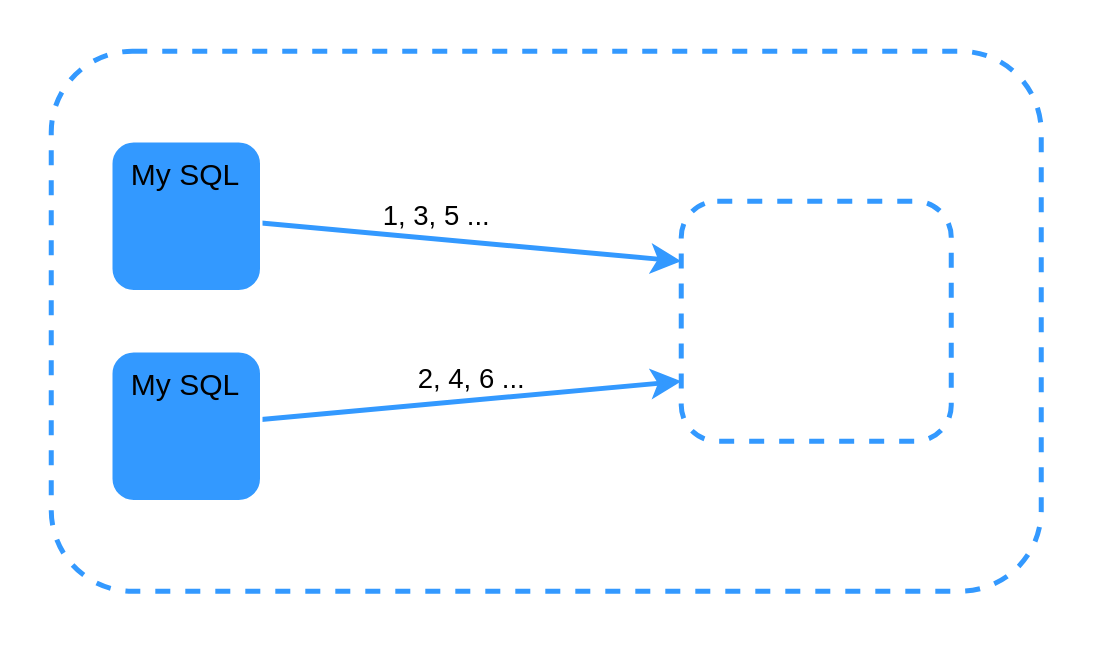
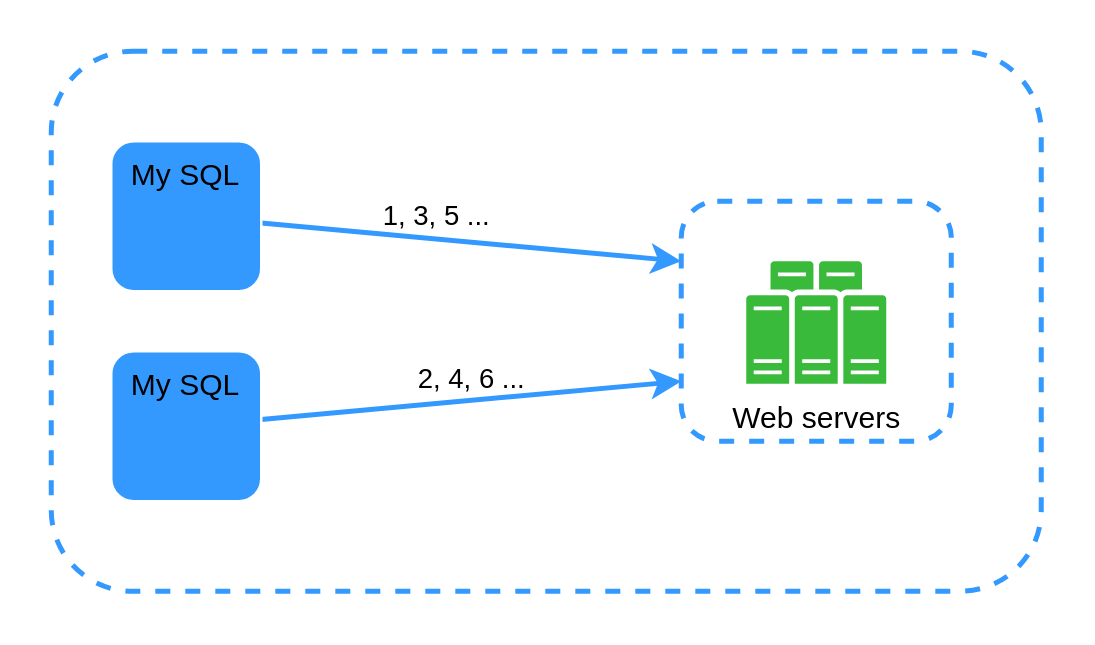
  <mxCell id="0" />
  <mxCell id="1" parent="0" />
  <mxCell id="2" value="" style="rounded=1;whiteSpace=wrap;html=1;strokeColor=#3399FF;align=center;verticalAlign=middle;fontFamily=Helvetica;fontSize=12;fontColor=default;labelBackgroundColor=default;fillColor=none;strokeWidth=2;dashed=1;" vertex="1" parent="1"><mxGeometry x="20" y="20" width="396" height="216" as="geometry" /></mxCell>
  <mxCell id="3" style="rounded=0;orthogonalLoop=1;jettySize=auto;html=1;entryX=0;entryY=0.25;entryDx=0;entryDy=0;strokeWidth=2;strokeColor=#3399FF;labelBackgroundColor=none;fontColor=default;" edge="1" parent="1" source="5" target="8"><mxGeometry relative="1" as="geometry" /></mxCell>
  <mxCell id="4" value="1, 3, 5 ..." style="edgeLabel;html=1;align=center;verticalAlign=bottom;resizable=0;points=[];labelBackgroundColor=none;fontColor=default;" connectable="0" vertex="1" parent="3"><mxGeometry x="-0.176" y="1" relative="1" as="geometry"><mxPoint as="offset" /></mxGeometry></mxCell>
  <mxCell id="5" value="My SQL" style="rounded=1;whiteSpace=wrap;html=1;strokeColor=#FFFFFF;align=center;verticalAlign=top;fontFamily=Helvetica;fontSize=12;fontColor=default;labelBackgroundColor=none;fillColor=#3399FF;" vertex="1" parent="1"><mxGeometry x="44" y="56" width="60" height="60" as="geometry" /></mxCell>
  <mxCell id="6" value="2, 4, 6 ..." style="rounded=0;orthogonalLoop=1;jettySize=auto;html=1;entryX=0;entryY=0.75;entryDx=0;entryDy=0;strokeColor=#3399FF;strokeWidth=2;labelBackgroundColor=none;fontColor=default;verticalAlign=bottom;" edge="1" parent="1" source="7" target="8"><mxGeometry relative="1" as="geometry" /></mxCell>
  <mxCell id="7" value="My SQL" style="rounded=1;whiteSpace=wrap;html=1;strokeColor=#FFFFFF;align=center;verticalAlign=top;fontFamily=Helvetica;fontSize=12;fontColor=default;labelBackgroundColor=none;fillColor=#3399FF;" vertex="1" parent="1"><mxGeometry x="44" y="140" width="60" height="60" as="geometry" /></mxCell>
  <mxCell id="8" value="" style="rounded=1;whiteSpace=wrap;html=1;strokeColor=#3399FF;align=center;verticalAlign=middle;fontFamily=Helvetica;fontSize=12;fontColor=default;labelBackgroundColor=default;fillColor=none;strokeWidth=2;dashed=1;" vertex="1" parent="1"><mxGeometry x="272" y="80" width="108" height="96" as="geometry" /></mxCell>
+ <mxCell id="9" value="Web servers" style="sketch=0;pointerEvents=1;shadow=0;dashed=0;html=1;strokeColor=none;labelPosition=center;verticalLabelPosition=bottom;verticalAlign=top;outlineConnect=0;align=center;shape=mxgraph.office.servers.physical_host_farm;fillColor=#3ABA3A;fontColor=default;" vertex="1" parent="1"><mxGeometry x="298" y="104" width="56" height="49" as="geometry" /></mxCell>
